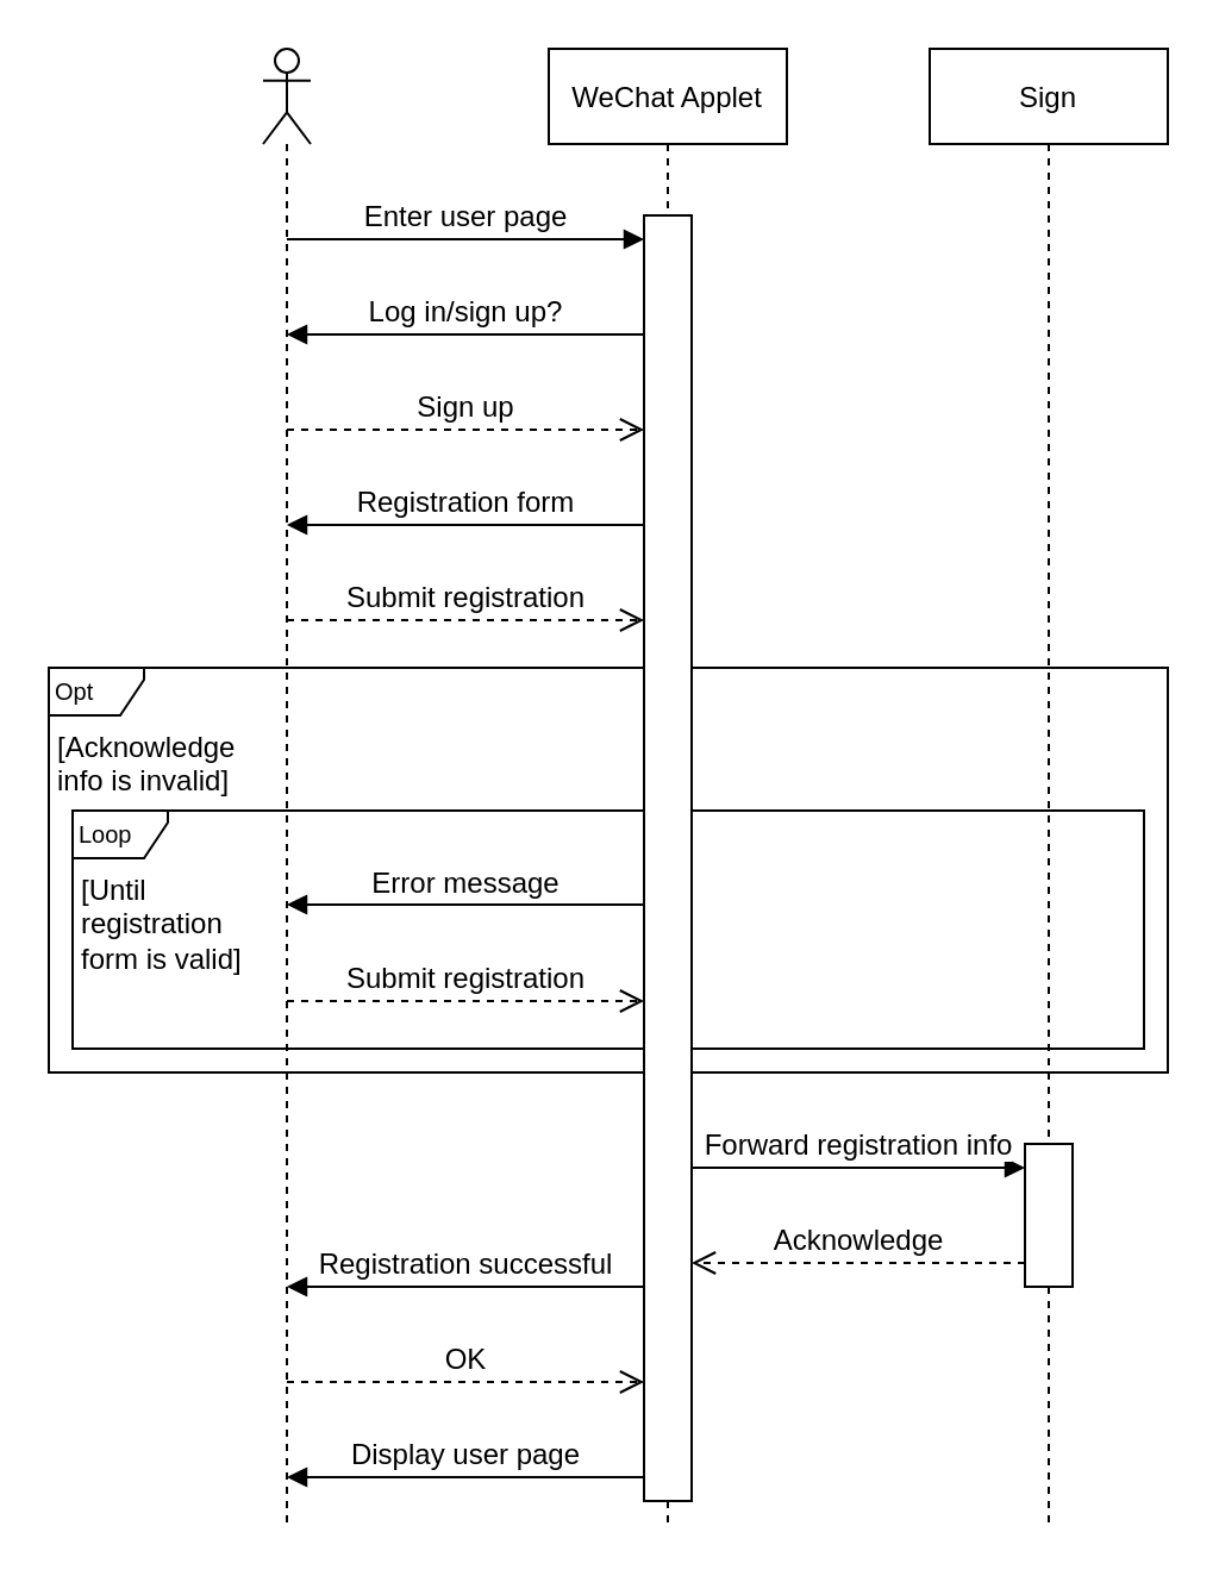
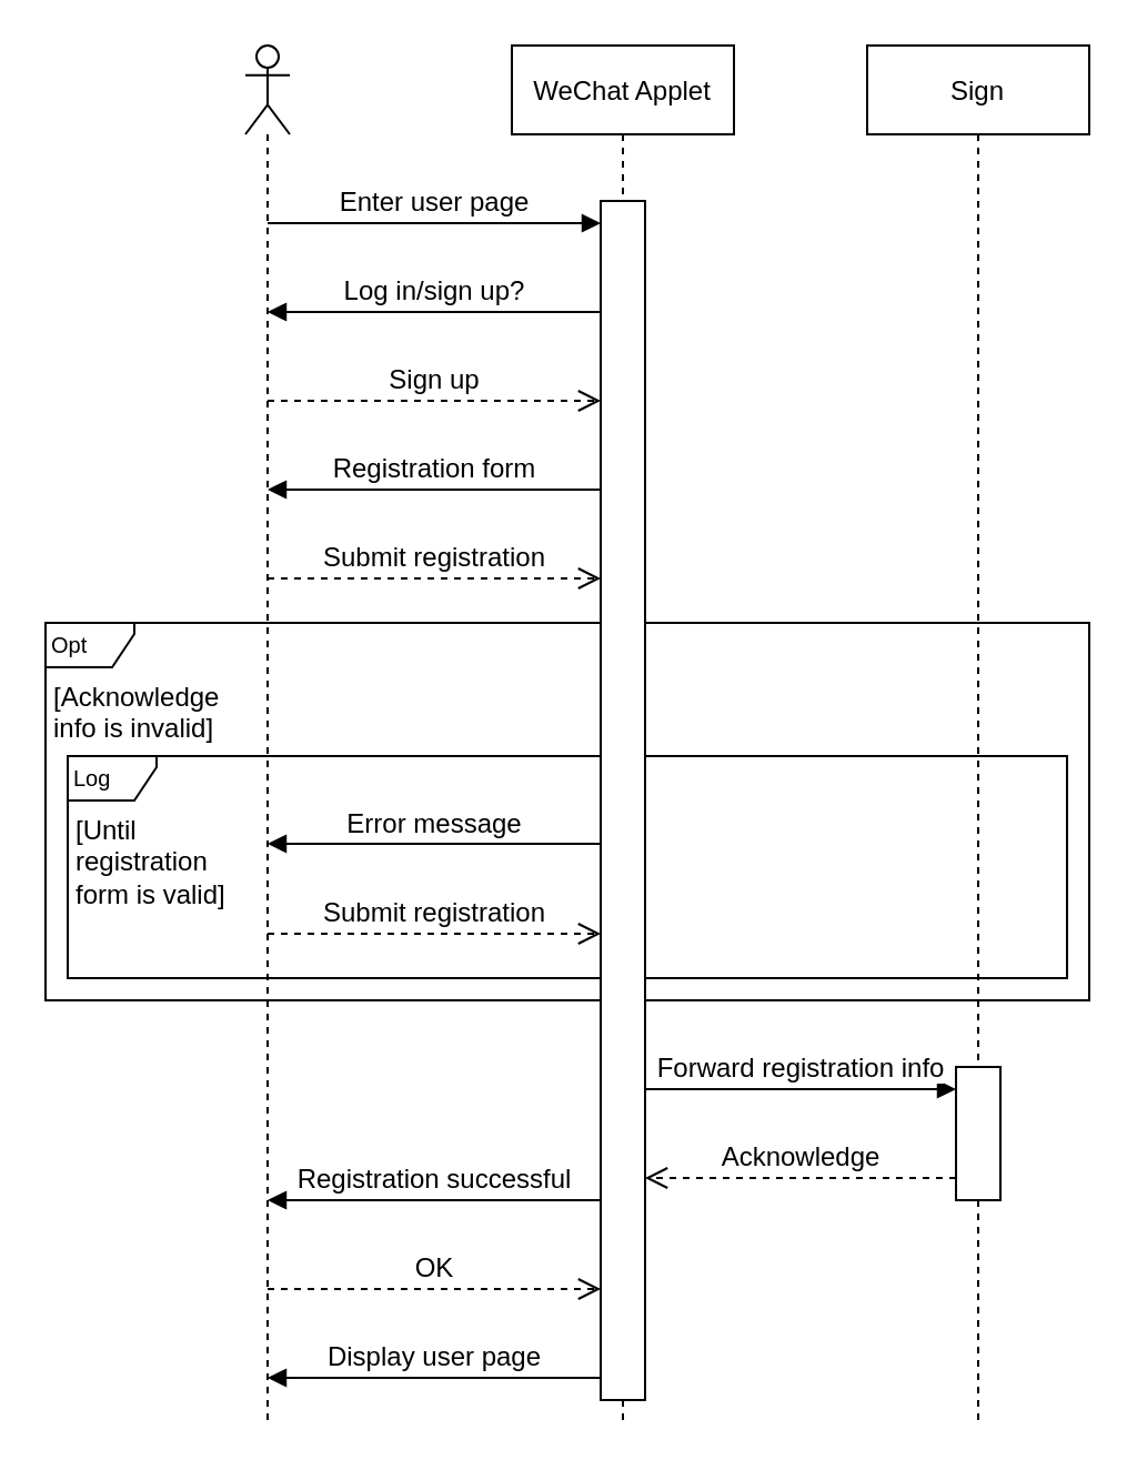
  <mxCell id="0" />
  <mxCell id="1" parent="0" />
  <mxCell id="2" value="" style="group" vertex="1" connectable="0" parent="1"><mxGeometry x="20" y="280" width="470" height="170" as="geometry" /></mxCell>
  <mxCell id="3" value="" style="group" vertex="1" connectable="0" parent="2"><mxGeometry width="470" height="170" as="geometry" /></mxCell>
  <mxCell id="4" value="&lt;font style=&quot;font-size: 10px&quot;&gt;Opt&lt;/font&gt;" style="shape=umlFrame;tabWidth=110;tabHeight=30;tabPosition=left;html=1;boundedLbl=1;labelInHeader=1;width=40;height=20;align=left;spacingLeft=1;container=0;" vertex="1" parent="3"><mxGeometry width="470" height="170" as="geometry" /></mxCell>
- <mxCell id="5" value="&lt;font style=&quot;font-size: 10px&quot;&gt;Loop&lt;/font&gt;" style="shape=umlFrame;tabWidth=110;tabHeight=30;tabPosition=left;html=1;boundedLbl=1;labelInHeader=1;width=40;height=20;align=left;spacingLeft=1;container=0;" vertex="1" parent="3"><mxGeometry x="10" y="60" width="450" height="100" as="geometry" /></mxCell>
+ <mxCell id="5" value="&lt;font style=&quot;font-size: 10px&quot;&gt;Log&lt;/font&gt;" style="shape=umlFrame;tabWidth=110;tabHeight=30;tabPosition=left;html=1;boundedLbl=1;labelInHeader=1;width=40;height=20;align=left;spacingLeft=1;container=0;" vertex="1" parent="3"><mxGeometry x="10" y="60" width="450" height="100" as="geometry" /></mxCell>
  <mxCell id="6" value="Error message" style="html=1;verticalAlign=bottom;endArrow=block;fontSize=12;" edge="1" parent="3"><mxGeometry y="-40.5" width="80" as="geometry"><mxPoint x="250" y="99.5" as="sourcePoint" /><mxPoint x="100" y="99.5" as="targetPoint" /></mxGeometry></mxCell>
  <mxCell id="7" value="Submit registration" style="html=1;verticalAlign=bottom;endArrow=open;dashed=1;endSize=8;fontSize=12;" edge="1" parent="3"><mxGeometry y="100" as="geometry"><mxPoint x="100" y="140" as="sourcePoint" /><mxPoint x="250" y="140" as="targetPoint" /></mxGeometry></mxCell>
  <mxCell id="8" value="[Acknowledge info is invalid]" style="text;strokeColor=none;fillColor=none;align=left;verticalAlign=top;whiteSpace=wrap;rounded=0;spacingLeft=2;spacingRight=2;" vertex="1" parent="3"><mxGeometry y="20" width="100" height="20" as="geometry" /></mxCell>
  <mxCell id="9" value="[Until registration form is valid]" style="text;strokeColor=none;fillColor=none;align=left;verticalAlign=top;whiteSpace=wrap;rounded=0;spacingLeft=2;spacingRight=2;" vertex="1" parent="2"><mxGeometry x="10" y="80" width="90" height="40" as="geometry" /></mxCell>
  <mxCell id="10" value="WeChat Applet" style="shape=umlLifeline;perimeter=lifelinePerimeter;container=1;collapsible=0;recursiveResize=0;rounded=0;shadow=0;strokeWidth=1;" parent="1" vertex="1"><mxGeometry x="230" y="20" width="100" height="620" as="geometry" /></mxCell>
  <mxCell id="11" value="" style="shape=umlLifeline;participant=umlActor;perimeter=lifelinePerimeter;whiteSpace=wrap;html=1;container=1;collapsible=0;recursiveResize=0;verticalAlign=top;spacingTop=36;outlineConnect=0;fontSize=12;align=left;" parent="1" vertex="1"><mxGeometry x="110" y="20" width="20" height="620" as="geometry" /></mxCell>
  <mxCell id="12" value="" style="rounded=0;whiteSpace=wrap;html=1;fontSize=12;align=left;" parent="1" vertex="1"><mxGeometry x="270" y="90" width="20" height="540" as="geometry" /></mxCell>
  <mxCell id="13" value="Sign" style="shape=umlLifeline;perimeter=lifelinePerimeter;container=1;collapsible=0;recursiveResize=0;rounded=0;shadow=0;strokeWidth=1;" parent="1" vertex="1"><mxGeometry x="390" y="20" width="100" height="620" as="geometry" /></mxCell>
  <mxCell id="14" value="" style="rounded=0;whiteSpace=wrap;html=1;fontSize=12;align=left;" parent="13" vertex="1"><mxGeometry x="40" y="460" width="20" height="60" as="geometry" /></mxCell>
  <mxCell id="15" value="Enter user page" style="html=1;verticalAlign=bottom;endArrow=block;fontSize=12;" parent="1" edge="1"><mxGeometry width="80" relative="1" as="geometry"><mxPoint x="120" y="100" as="sourcePoint" /><mxPoint x="270" y="100" as="targetPoint" /></mxGeometry></mxCell>
  <mxCell id="16" value="Sign up" style="html=1;verticalAlign=bottom;endArrow=open;dashed=1;endSize=8;fontSize=12;" edge="1" parent="1"><mxGeometry x="40" y="160" as="geometry"><mxPoint x="120" y="180" as="sourcePoint" /><mxPoint x="270" y="180" as="targetPoint" /></mxGeometry></mxCell>
  <mxCell id="17" value="Log in/sign up?" style="html=1;verticalAlign=bottom;endArrow=block;fontSize=12;" edge="1" parent="1"><mxGeometry width="80" relative="1" as="geometry"><mxPoint x="270" y="140" as="sourcePoint" /><mxPoint x="120" y="140" as="targetPoint" /></mxGeometry></mxCell>
  <mxCell id="18" value="Registration form" style="html=1;verticalAlign=bottom;endArrow=block;fontSize=12;" edge="1" parent="1"><mxGeometry width="80" relative="1" as="geometry"><mxPoint x="270" y="220" as="sourcePoint" /><mxPoint x="120" y="220" as="targetPoint" /></mxGeometry></mxCell>
  <mxCell id="19" value="Submit registration" style="html=1;verticalAlign=bottom;endArrow=open;dashed=1;endSize=8;fontSize=12;" edge="1" parent="1"><mxGeometry x="40" y="240" as="geometry"><mxPoint x="120" y="260" as="sourcePoint" /><mxPoint x="270" y="260" as="targetPoint" /></mxGeometry></mxCell>
  <mxCell id="20" value="Forward registration info" style="html=1;verticalAlign=bottom;endArrow=block;fontSize=12;" edge="1" parent="1"><mxGeometry x="40" y="470" width="80" as="geometry"><mxPoint x="290" y="490" as="sourcePoint" /><mxPoint x="430" y="490" as="targetPoint" /></mxGeometry></mxCell>
  <mxCell id="21" value="Acknowledge" style="html=1;verticalAlign=bottom;endArrow=open;dashed=1;endSize=8;fontSize=12;" edge="1" parent="1"><mxGeometry x="210" y="510" as="geometry"><mxPoint x="430" y="530" as="sourcePoint" /><mxPoint x="290" y="530" as="targetPoint" /></mxGeometry></mxCell>
  <mxCell id="22" value="Registration successful" style="html=1;verticalAlign=bottom;endArrow=block;fontSize=12;" edge="1" parent="1"><mxGeometry width="80" relative="1" as="geometry"><mxPoint x="270" y="540" as="sourcePoint" /><mxPoint x="120" y="540" as="targetPoint" /></mxGeometry></mxCell>
  <mxCell id="23" value="OK" style="html=1;verticalAlign=bottom;endArrow=open;dashed=1;endSize=8;fontSize=12;" edge="1" parent="1"><mxGeometry x="40" y="560" as="geometry"><mxPoint x="120" y="580" as="sourcePoint" /><mxPoint x="270" y="580" as="targetPoint" /></mxGeometry></mxCell>
  <mxCell id="24" value="Display user page" style="html=1;verticalAlign=bottom;endArrow=block;fontSize=12;" edge="1" parent="1"><mxGeometry width="80" relative="1" as="geometry"><mxPoint x="270" y="620" as="sourcePoint" /><mxPoint x="120" y="620" as="targetPoint" /></mxGeometry></mxCell>
